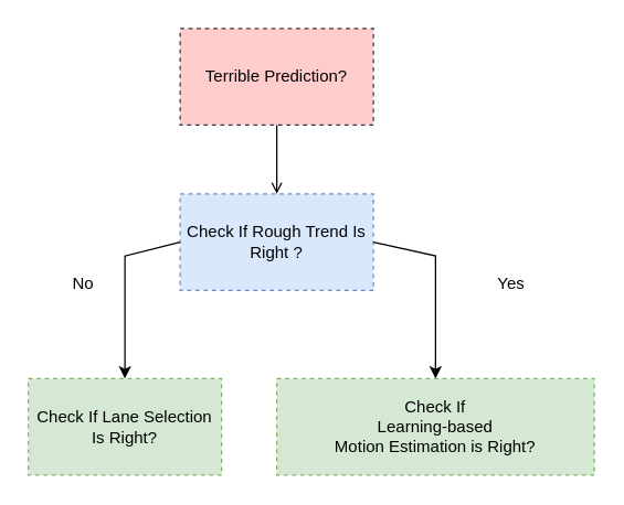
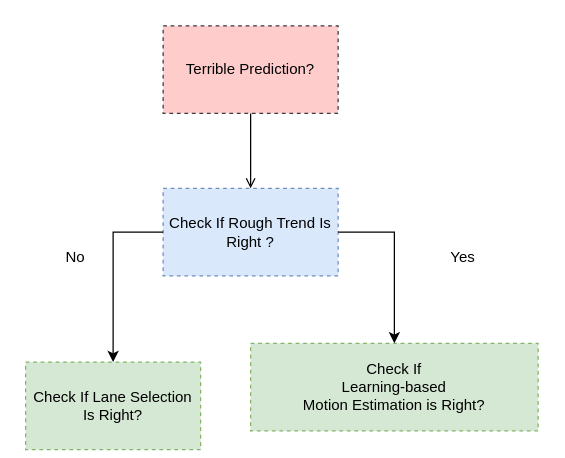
  <mxCell id="0" />
  <mxCell id="1" parent="0" />
  <mxCell id="2" value="Terrible Prediction?" style="rounded=0;whiteSpace=wrap;html=1;fillColor=#ffcccc;strokeColor=#36393d;dashed=1;" vertex="1" parent="1"><mxGeometry x="130" y="20" width="140" height="70" as="geometry" /></mxCell>
- <mxCell id="3" value="Check If Rough Trend Is Right ? " style="rounded=0;whiteSpace=wrap;html=1;fillColor=#dae8fc;strokeColor=#6c8ebf;dashed=1;" vertex="1" parent="1"><mxGeometry x="130" y="140" width="140" height="70" as="geometry" /></mxCell>
- <mxCell id="4" value="Check If Lane Selection Is Right? " style="rounded=0;whiteSpace=wrap;html=1;fillColor=#d5e8d4;strokeColor=#82b366;dashed=1;" vertex="1" parent="1"><mxGeometry x="20" y="274" width="140" height="70" as="geometry" /></mxCell>
+ <mxCell id="3" value="Check If Rough Trend Is Right ? " style="rounded=0;whiteSpace=wrap;html=1;fillColor=#dae8fc;strokeColor=#6c8ebf;dashed=1;" vertex="1" parent="1"><mxGeometry x="130" y="150" width="140" height="70" as="geometry" /></mxCell>
+ <mxCell id="4" value="Check If Lane Selection Is Right? " style="rounded=0;whiteSpace=wrap;html=1;fillColor=#d5e8d4;strokeColor=#82b366;dashed=1;" vertex="1" parent="1"><mxGeometry x="20" y="289" width="140" height="70" as="geometry" /></mxCell>
  <mxCell id="5" value="&lt;div&gt;Check If &lt;br&gt;&lt;/div&gt;&lt;div&gt;Learning-based&lt;/div&gt;&lt;div&gt;Motion Estimation is Right?&lt;br&gt;&lt;/div&gt;" style="rounded=0;whiteSpace=wrap;html=1;fillColor=#d5e8d4;strokeColor=#82b366;dashed=1;" vertex="1" parent="1"><mxGeometry x="200" y="274" width="230" height="70" as="geometry" /></mxCell>
  <mxCell id="6" value="" style="endArrow=open;html=1;rounded=0;exitX=0.5;exitY=1;exitDx=0;exitDy=0;entryX=0.5;entryY=0;entryDx=0;entryDy=0;" edge="1" parent="1" source="2" target="3"><mxGeometry width="50" height="50" relative="1" as="geometry"><mxPoint x="170" y="310" as="sourcePoint" /><mxPoint x="220" y="260" as="targetPoint" /></mxGeometry></mxCell>
  <mxCell id="7" value="" style="endArrow=classic;html=1;rounded=0;entryX=0.5;entryY=0;entryDx=0;entryDy=0;exitX=0;exitY=0.5;exitDx=0;exitDy=0;" edge="1" parent="1" source="3" target="4"><mxGeometry width="50" height="50" relative="1" as="geometry"><mxPoint x="90" y="180" as="sourcePoint" /><mxPoint x="210" y="160" as="targetPoint" /><Array as="points"><mxPoint x="90" y="185" /></Array></mxGeometry></mxCell>
  <mxCell id="8" value="" style="endArrow=classic;html=1;rounded=0;entryX=0.5;entryY=0;entryDx=0;entryDy=0;exitX=1;exitY=0.5;exitDx=0;exitDy=0;" edge="1" parent="1" source="3" target="5"><mxGeometry width="50" height="50" relative="1" as="geometry"><mxPoint x="290" y="190" as="sourcePoint" /><mxPoint x="210" y="160" as="targetPoint" /><Array as="points"><mxPoint x="315" y="185" /></Array></mxGeometry></mxCell>
  <mxCell id="9" value="No" style="text;html=1;strokeColor=none;fillColor=none;align=center;verticalAlign=middle;whiteSpace=wrap;rounded=0;dashed=1;" vertex="1" parent="1"><mxGeometry x="30" y="190" width="60" height="30" as="geometry" /></mxCell>
  <mxCell id="10" value="Yes" style="text;html=1;strokeColor=none;fillColor=none;align=center;verticalAlign=middle;whiteSpace=wrap;rounded=0;dashed=1;" vertex="1" parent="1"><mxGeometry x="340" y="190" width="60" height="30" as="geometry" /></mxCell>
